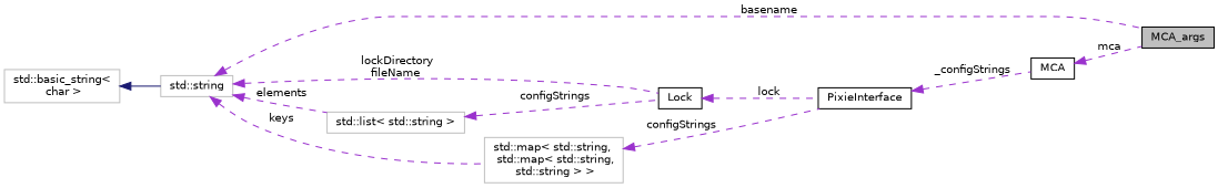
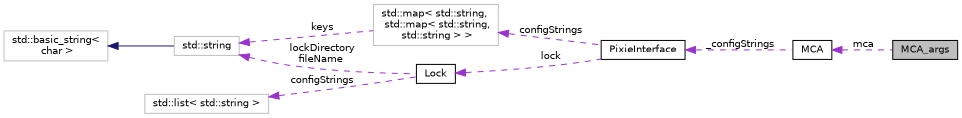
  digraph {
    rankdir=LR
    node [color=black fillcolor=white fontname=Helvetica fontsize=10 shape=record style=filled]
    edge [color=darkorchid3 dir=back fontname=Helvetica fontsize=10 labelfontname=Helvetica labelfontsize=10 style=dashed]
    n1 [fillcolor=grey75 fontcolor=black height=0.2 label=MCA_args width=0.4]
    n2 [height=0.2 label=MCA width=0.4]
    n3 [height=0.2 label=PixieInterface width=0.4]
    n4 [color=grey75 height=0.2 label="std::string" width=0.4]
    n5 [height=0.2 label=Lock width=0.4]
    n6 [color=grey75 height=0.2 label="std::list\< std::string \>" width=0.4]
    n7 [color=grey75 height=0.2 label="std::map\< std::string,\l std::map\< std::string,\l std::string \> \>" width=0.4]
    n8 [color=grey75 height=0.2 label="std::basic_string\<\l char \>" width=0.4]
    n2 -> n1 [label=" mca"]
    n3 -> n2 [label=" _configStrings"]
-   n4 -> n1 [label=" basename"]
    n4 -> n5 [label=" lockDirectory\nfileName"]
-   n4 -> n6 [label=" elements"]
    n4 -> n7 [label=" keys"]
    n5 -> n3 [label=" lock"]
    n6 -> n5 [label=" configStrings"]
    n7 -> n3 [label=" configStrings"]
    n8 -> n4 [color=midnightblue style=solid]
  }
